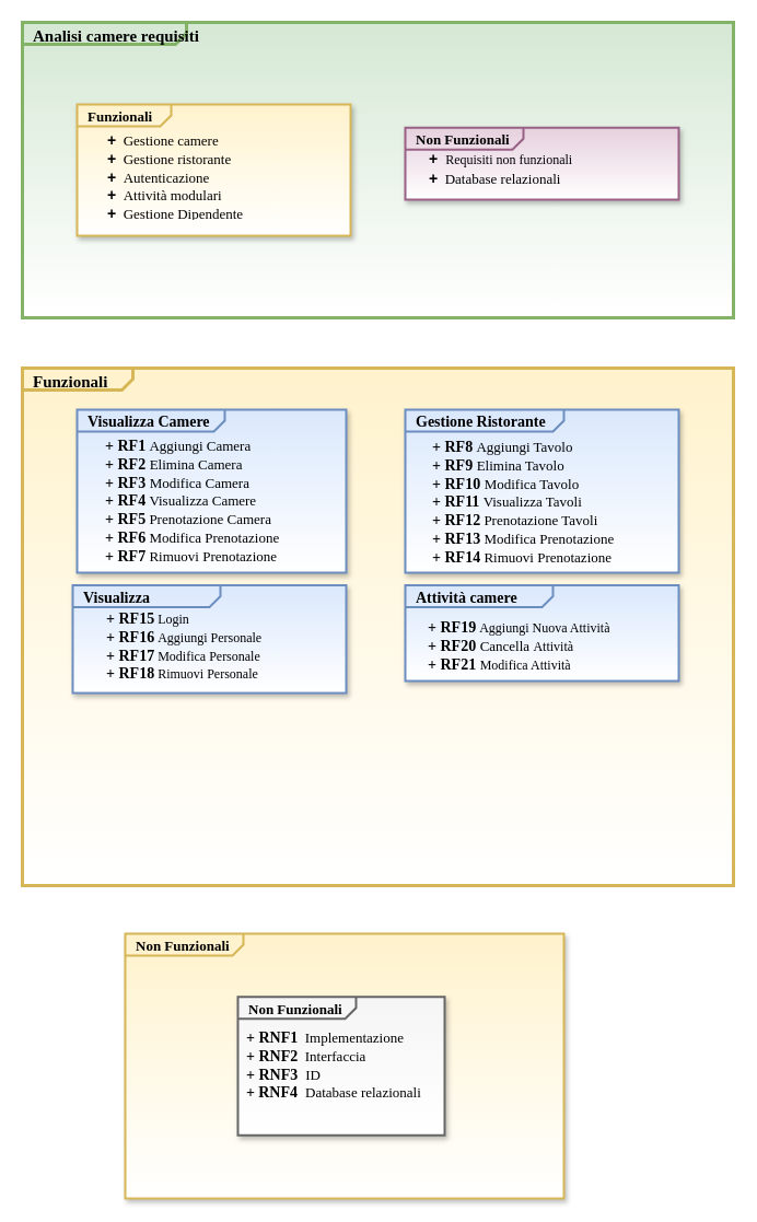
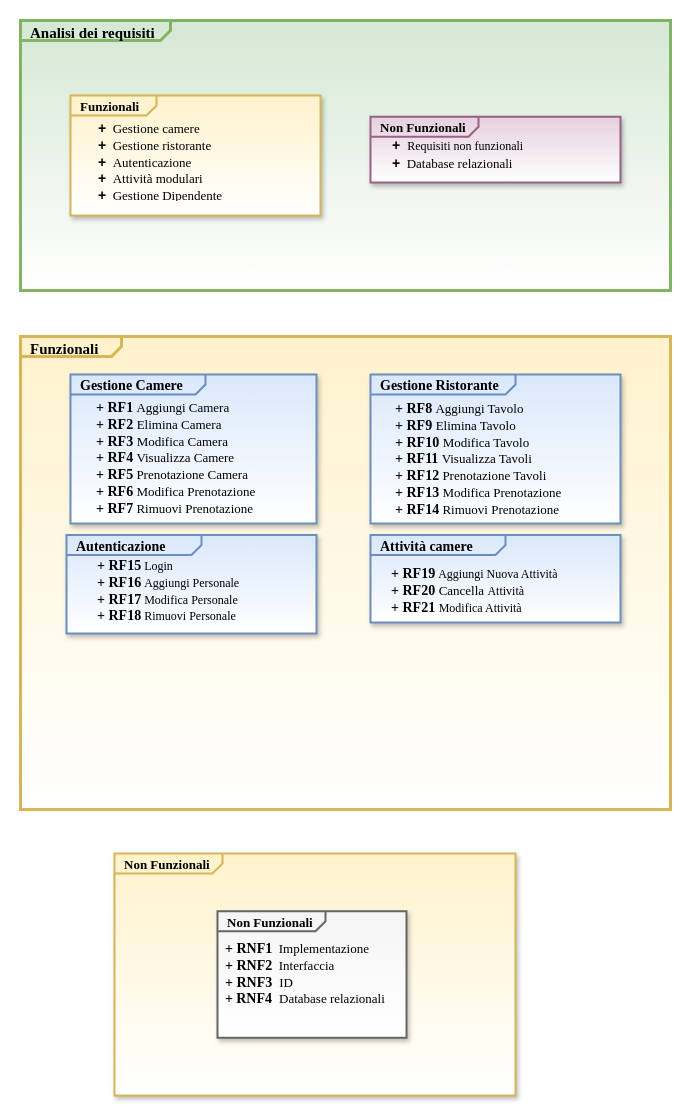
  <mxCell id="0" />
  <mxCell id="1" parent="0" />
- <mxCell id="2" value="&lt;p style=&quot;margin: 0px ; margin-top: 4px ; margin-left: 10px ; text-align: left&quot;&gt;&lt;b&gt;&lt;font face=&quot;Times New Roman&quot; style=&quot;font-size: 15px&quot;&gt;Analisi camere requisiti&lt;/font&gt;&lt;/b&gt;&lt;/p&gt;" style="html=1;shape=mxgraph.sysml.package;align=left;spacingLeft=5;verticalAlign=top;spacingTop=-3;labelX=150;html=1;overflow=fill;strokeColor=#82b366;strokeWidth=3;fillColor=#d5e8d4;gradientColor=#FFFFFF;" parent="1" vertex="1"><mxGeometry x="20" y="20" width="650" height="270" as="geometry" /></mxCell>
+ <mxCell id="2" value="&lt;p style=&quot;margin: 0px ; margin-top: 4px ; margin-left: 10px ; text-align: left&quot;&gt;&lt;b&gt;&lt;font face=&quot;Times New Roman&quot; style=&quot;font-size: 15px&quot;&gt;Analisi dei requisiti&lt;/font&gt;&lt;/b&gt;&lt;/p&gt;" style="html=1;shape=mxgraph.sysml.package;align=left;spacingLeft=5;verticalAlign=top;spacingTop=-3;labelX=150;html=1;overflow=fill;strokeColor=#82b366;strokeWidth=3;fillColor=#d5e8d4;gradientColor=#FFFFFF;" parent="1" vertex="1"><mxGeometry x="20" y="20" width="650" height="270" as="geometry" /></mxCell>
  <mxCell id="3" value="&lt;p style=&quot;margin: 0px ; margin-top: 4px ; margin-left: 10px ; text-align: left&quot;&gt;&lt;b&gt;&lt;font style=&quot;font-size: 13px&quot; face=&quot;Times New Roman&quot;&gt;Non Funzionali&lt;/font&gt;&lt;/b&gt;&lt;/p&gt;" style="html=1;shape=mxgraph.sysml.package;align=left;spacingLeft=5;verticalAlign=top;spacingTop=-3;labelX=108;html=1;overflow=fill;strokeColor=#996185;strokeWidth=2;fontSize=12;fillColor=#e6d0de;shadow=1;gradientColor=#FFFFFF;" parent="1" vertex="1"><mxGeometry x="370" y="116.25" width="250" height="65.75" as="geometry" /></mxCell>
  <mxCell id="4" value="&lt;p style=&quot;margin: 0px ; margin-top: 4px ; margin-left: 10px ; text-align: left&quot;&gt;&lt;b&gt;&lt;font face=&quot;Times New Roman&quot; style=&quot;font-size: 13px&quot;&gt;Funzionali&lt;/font&gt;&lt;/b&gt;&lt;/p&gt;" style="html=1;shape=mxgraph.sysml.package;align=left;spacingLeft=5;verticalAlign=top;spacingTop=-3;labelX=86;html=1;overflow=fill;fontSize=12;strokeColor=#d6b656;fillColor=#fff2cc;strokeWidth=2;shadow=1;gradientColor=#FFFFFF;" parent="1" vertex="1"><mxGeometry x="70" y="95" width="250" height="120" as="geometry" /></mxCell>
  <mxCell id="5" value="&lt;font style=&quot;font-size: 14px&quot;&gt;&lt;font&gt;&lt;b&gt;&lt;font style=&quot;font-size: 14px&quot;&gt;+&lt;/font&gt;&lt;font face=&quot;Times New Roman&quot; style=&quot;font-size: 13px&quot;&gt;&amp;nbsp;&amp;nbsp;&lt;/font&gt;&lt;/b&gt;&lt;/font&gt;&lt;span style=&quot;font-size: 13px ; font-family: &amp;#34;times new roman&amp;#34;&quot;&gt;Gestione camere&lt;/span&gt;&lt;br&gt;&lt;b&gt;&lt;font style=&quot;font-size: 14px&quot;&gt;+&lt;/font&gt;&lt;/b&gt;&lt;span style=&quot;font-size: 13px ; font-family: &amp;#34;times new roman&amp;#34;&quot;&gt;&amp;nbsp;&lt;/span&gt;&lt;span style=&quot;font-size: 13px ; font-family: &amp;#34;times new roman&amp;#34;&quot;&gt;&amp;nbsp;Gestione ristorante&lt;/span&gt;&lt;br&gt;&lt;b&gt;&lt;font style=&quot;font-size: 14px&quot;&gt;+&lt;/font&gt;&lt;/b&gt;&lt;span style=&quot;font-size: 13px ; font-family: &amp;#34;times new roman&amp;#34;&quot;&gt;&amp;nbsp;&amp;nbsp;&lt;/span&gt;&lt;span style=&quot;font-size: 13px ; font-family: &amp;#34;times new roman&amp;#34;&quot;&gt;Autenticazione&lt;/span&gt;&lt;br&gt;&lt;b&gt;&lt;font style=&quot;font-size: 14px&quot;&gt;+&lt;/font&gt;&lt;/b&gt;&lt;span style=&quot;font-size: 13px ; font-family: &amp;#34;times new roman&amp;#34;&quot;&gt;&amp;nbsp;&lt;/span&gt;&lt;span style=&quot;font-family: &amp;#34;times new roman&amp;#34; ; font-size: 13px&quot;&gt;&amp;nbsp;Attività modulari&lt;br&gt;&lt;/span&gt;&lt;b&gt;+&lt;/b&gt;&lt;span style=&quot;font-size: 13px ; font-family: &amp;#34;times new roman&amp;#34;&quot;&gt;&amp;nbsp;&lt;/span&gt;&lt;span style=&quot;font-family: &amp;#34;times new roman&amp;#34; ; font-size: 13px&quot;&gt;&amp;nbsp;Gestione Dipendente&lt;br&gt;&lt;/span&gt;&lt;/font&gt;" style="text;strokeColor=none;fillColor=none;html=1;whiteSpace=wrap;verticalAlign=middle;overflow=hidden;" parent="1" vertex="1"><mxGeometry x="96" y="117.5" width="160" height="85" as="geometry" /></mxCell>
  <mxCell id="6" value="&lt;b style=&quot;font-size: 14px&quot;&gt;+&lt;font face=&quot;Times New Roman&quot;&gt;&amp;nbsp;&amp;nbsp;&lt;/font&gt;&lt;/b&gt;&lt;span style=&quot;font-family: &amp;#34;times new roman&amp;#34;&quot;&gt;Requisiti non funzionali&lt;/span&gt;&lt;br&gt;&lt;div&gt;&lt;b&gt;&lt;font style=&quot;font-size: 14px&quot;&gt;+&lt;/font&gt;&lt;/b&gt;&lt;span style=&quot;font-size: 13px ; font-family: &amp;#34;times new roman&amp;#34;&quot;&gt;&amp;nbsp;&lt;/span&gt;&lt;span style=&quot;font-size: 13px ; font-family: &amp;#34;times new roman&amp;#34;&quot;&gt;&amp;nbsp;Database relazionali&lt;/span&gt;&lt;br&gt;&lt;/div&gt;" style="text;html=1;whiteSpace=wrap;verticalAlign=middle;overflow=hidden;" parent="1" vertex="1"><mxGeometry x="390" y="134" width="180" height="39" as="geometry" /></mxCell>
  <mxCell id="7" value="&lt;p style=&quot;margin: 0px ; margin-top: 4px ; margin-left: 10px ; text-align: left&quot;&gt;&lt;b&gt;&lt;font style=&quot;font-size: 15px&quot; face=&quot;Times New Roman&quot;&gt;Funzionali&lt;/font&gt;&lt;/b&gt;&lt;/p&gt;" style="html=1;shape=mxgraph.sysml.package;align=left;spacingLeft=5;verticalAlign=top;spacingTop=0;labelX=101;html=1;overflow=fill;strokeColor=#d6b656;fillColor=#fff2cc;strokeWidth=3;noLabel=0;autosize=0;gradientColor=#FFFFFF;" parent="1" vertex="1"><mxGeometry x="20" y="336" width="650" height="473" as="geometry" /></mxCell>
- <mxCell id="8" value="&lt;p style=&quot;margin: 0px ; margin-top: 4px ; margin-left: 10px ; text-align: left&quot;&gt;&lt;b&gt;&lt;font style=&quot;font-size: 14px&quot; face=&quot;Times New Roman&quot;&gt;Visualizza Camere&lt;/font&gt;&lt;/b&gt;&lt;/p&gt;" style="html=1;shape=mxgraph.sysml.package;align=left;spacingLeft=5;verticalAlign=top;spacingTop=-3;labelX=135;html=1;overflow=fill;strokeColor=#6c8ebf;strokeWidth=2;fontSize=12;fillColor=#dae8fc;shadow=1;gradientColor=#FFFFFF;" parent="1" vertex="1"><mxGeometry x="70" y="374" width="246" height="149" as="geometry" /></mxCell>
+ <mxCell id="8" value="&lt;p style=&quot;margin: 0px ; margin-top: 4px ; margin-left: 10px ; text-align: left&quot;&gt;&lt;b&gt;&lt;font style=&quot;font-size: 14px&quot; face=&quot;Times New Roman&quot;&gt;Gestione Camere&lt;/font&gt;&lt;/b&gt;&lt;/p&gt;" style="html=1;shape=mxgraph.sysml.package;align=left;spacingLeft=5;verticalAlign=top;spacingTop=-3;labelX=135;html=1;overflow=fill;strokeColor=#6c8ebf;strokeWidth=2;fontSize=12;fillColor=#dae8fc;shadow=1;gradientColor=#FFFFFF;" parent="1" vertex="1"><mxGeometry x="70" y="374" width="246" height="149" as="geometry" /></mxCell>
  <mxCell id="9" value="&lt;p style=&quot;margin: 0px ; margin-top: 4px ; margin-left: 10px ; text-align: left&quot;&gt;&lt;b&gt;&lt;font style=&quot;font-size: 14px&quot; face=&quot;Times New Roman&quot;&gt;Gestione Ristorante&lt;/font&gt;&lt;/b&gt;&lt;/p&gt;" style="html=1;shape=mxgraph.sysml.package;align=left;spacingLeft=5;verticalAlign=top;spacingTop=-3;labelX=145;html=1;overflow=fill;strokeColor=#6c8ebf;strokeWidth=2;fontSize=12;fillColor=#dae8fc;shadow=1;gradientColor=#FFFFFF;" parent="1" vertex="1"><mxGeometry x="370" y="374" width="250" height="149" as="geometry" /></mxCell>
  <mxCell id="10" value="&lt;font&gt;&lt;font&gt;&lt;font style=&quot;font-weight: bold ; font-size: 14px&quot;&gt;+ RF1&lt;/font&gt;&lt;font style=&quot;font-size: 13px&quot;&gt;&lt;b&gt;&amp;nbsp;&lt;/b&gt;Aggiungi Camera&lt;br&gt;&lt;/font&gt;&lt;/font&gt;&lt;span style=&quot;font-size: 14px ; font-weight: 700&quot;&gt;+ RF2 &lt;/span&gt;&lt;font style=&quot;font-size: 13px&quot;&gt;Elimina Camera&lt;/font&gt;&lt;br&gt;&lt;span style=&quot;font-size: 14px ; font-weight: 700&quot;&gt;+ RF3 &lt;/span&gt;&lt;font style=&quot;font-size: 13px&quot;&gt;Modifica Camera&lt;/font&gt;&lt;br&gt;&lt;b&gt;&lt;font style=&quot;font-size: 14px&quot;&gt;+ RF4&lt;/font&gt;&lt;/b&gt;&lt;span style=&quot;font-size: 13px&quot;&gt;&amp;nbsp;&lt;/span&gt;&lt;span style=&quot;font-size: 13px&quot;&gt;Visualizza Camere&lt;/span&gt;&lt;br&gt;&lt;b&gt;&lt;font style=&quot;font-size: 14px&quot;&gt;+ RF5&lt;/font&gt;&lt;/b&gt;&lt;span style=&quot;font-size: 13px&quot;&gt;&amp;nbsp;Prenotazione Camera&lt;/span&gt;&lt;br&gt;&lt;b&gt;&lt;font style=&quot;font-size: 14px&quot;&gt;+ RF6&lt;/font&gt;&lt;/b&gt;&lt;span style=&quot;font-size: 13px&quot;&gt;&amp;nbsp;&lt;/span&gt;&lt;span style=&quot;font-size: 13px&quot;&gt;Modifica Prenotazione&lt;/span&gt;&lt;br&gt;&lt;b&gt;&lt;font style=&quot;font-size: 14px&quot;&gt;+ RF7&lt;/font&gt;&lt;/b&gt;&lt;span style=&quot;font-size: 13px&quot;&gt;&amp;nbsp;&lt;/span&gt;&lt;span style=&quot;font-size: 13px&quot;&gt;Rimuovi Prenotazione&lt;/span&gt;&lt;/font&gt;" style="text;strokeColor=none;fillColor=none;html=1;whiteSpace=wrap;verticalAlign=middle;overflow=hidden;fontFamily=Times New Roman;" parent="1" vertex="1"><mxGeometry x="94" y="397.5" width="220" height="120.5" as="geometry" /></mxCell>
- <mxCell id="11" value="&lt;p style=&quot;margin: 0px ; margin-top: 4px ; margin-left: 10px ; text-align: left&quot;&gt;&lt;b&gt;&lt;font style=&quot;font-size: 14px&quot; face=&quot;Times New Roman&quot;&gt;Visualizza&lt;/font&gt;&lt;/b&gt;&lt;/p&gt;" style="html=1;shape=mxgraph.sysml.package;align=left;spacingLeft=5;verticalAlign=top;spacingTop=-3;labelX=135;html=1;overflow=fill;strokeColor=#6c8ebf;strokeWidth=2;fontSize=12;fillColor=#dae8fc;shadow=1;gradientColor=#FFFFFF;" parent="1" vertex="1"><mxGeometry x="66" y="534.5" width="250" height="98.5" as="geometry" /></mxCell>
+ <mxCell id="11" value="&lt;p style=&quot;margin: 0px ; margin-top: 4px ; margin-left: 10px ; text-align: left&quot;&gt;&lt;b&gt;&lt;font style=&quot;font-size: 14px&quot; face=&quot;Times New Roman&quot;&gt;Autenticazione&lt;/font&gt;&lt;/b&gt;&lt;/p&gt;" style="html=1;shape=mxgraph.sysml.package;align=left;spacingLeft=5;verticalAlign=top;spacingTop=-3;labelX=135;html=1;overflow=fill;strokeColor=#6c8ebf;strokeWidth=2;fontSize=12;fillColor=#dae8fc;shadow=1;gradientColor=#FFFFFF;" parent="1" vertex="1"><mxGeometry x="66" y="534.5" width="250" height="98.5" as="geometry" /></mxCell>
  <mxCell id="12" value="&lt;p style=&quot;margin: 0px ; margin-top: 4px ; margin-left: 10px ; text-align: left&quot;&gt;&lt;b&gt;&lt;font style=&quot;font-size: 14px&quot; face=&quot;Times New Roman&quot;&gt;Attività camere&lt;/font&gt;&lt;/b&gt;&lt;/p&gt;" style="html=1;shape=mxgraph.sysml.package;align=left;spacingLeft=5;verticalAlign=top;spacingTop=-3;labelX=135;html=1;overflow=fill;strokeColor=#6c8ebf;strokeWidth=2;fontSize=12;fillColor=#dae8fc;shadow=1;gradientColor=#FFFFFF;" parent="1" vertex="1"><mxGeometry x="370" y="534.5" width="250" height="87.5" as="geometry" /></mxCell>
  <mxCell id="13" value="&lt;p style=&quot;margin: 0px ; margin-top: 4px ; margin-left: 10px ; text-align: left&quot;&gt;&lt;b&gt;&lt;font style=&quot;font-size: 13px&quot; face=&quot;Times New Roman&quot;&gt;Non Funzionali&lt;/font&gt;&lt;/b&gt;&lt;/p&gt;" style="html=1;shape=mxgraph.sysml.package;align=left;spacingLeft=5;verticalAlign=top;spacingTop=-3;labelX=108;html=1;overflow=fill;strokeWidth=2;fontSize=12;shadow=1;strokeColor=#d6b656;fillColor=#fff2cc;gradientColor=#FFFFFF;" parent="1" vertex="1"><mxGeometry x="114" y="853" width="401" height="242" as="geometry" /></mxCell>
  <mxCell id="14" value="&lt;p style=&quot;margin: 0px ; margin-top: 4px ; margin-left: 10px ; text-align: left&quot;&gt;&lt;b&gt;&lt;font style=&quot;font-size: 13px&quot; face=&quot;Times New Roman&quot;&gt;Non Funzionali&lt;/font&gt;&lt;/b&gt;&lt;/p&gt;" style="html=1;shape=mxgraph.sysml.package;align=left;spacingLeft=5;verticalAlign=top;spacingTop=-3;labelX=108;html=1;overflow=fill;strokeWidth=2;fontSize=12;shadow=1;strokeColor=#666666;fillColor=#f5f5f5;gradientColor=#FFFFFF;" parent="1" vertex="1"><mxGeometry x="217" y="910.75" width="189" height="126.5" as="geometry" /></mxCell>
  <mxCell id="15" value="&lt;font&gt;&lt;font&gt;&lt;font style=&quot;font-weight: bold ; font-size: 14px&quot;&gt;+ RNF1&lt;/font&gt;&lt;font style=&quot;font-weight: bold ; font-size: 13px&quot;&gt;&amp;nbsp; &lt;/font&gt;&lt;font style=&quot;font-size: 13px&quot;&gt;Implementazione&lt;/font&gt;&lt;/font&gt;&lt;br&gt;&lt;b&gt;&lt;font style=&quot;font-size: 14px&quot;&gt;+ RNF2&lt;/font&gt;&lt;/b&gt;&lt;span style=&quot;font-size: 13px;&quot;&gt;&amp;nbsp;&lt;/span&gt;&lt;span style=&quot;font-size: 13px;&quot;&gt;&amp;nbsp;Interfaccia&lt;br&gt;&lt;/span&gt;&lt;font&gt;&lt;b style=&quot;font-size: 14px&quot;&gt;+ RNF3&amp;nbsp; &lt;/b&gt;&lt;font style=&quot;font-size: 13px&quot;&gt;ID&lt;/font&gt;&lt;br&gt;&lt;/font&gt;&lt;b&gt;&lt;font style=&quot;font-size: 14px&quot;&gt;+&lt;/font&gt;&lt;/b&gt;&lt;span style=&quot;font-size: 13px;&quot;&gt;&amp;nbsp;&lt;/span&gt;&lt;b&gt;&lt;font style=&quot;font-size: 14px&quot;&gt;RNF4&amp;nbsp;&amp;nbsp;&lt;/font&gt;&lt;/b&gt;&lt;span style=&quot;font-size: 13px;&quot;&gt;Database relazionali&lt;/span&gt;&lt;br&gt;&lt;/font&gt;" style="text;strokeColor=none;fillColor=none;html=1;whiteSpace=wrap;verticalAlign=middle;overflow=hidden;fontFamily=Times New Roman;" parent="1" vertex="1"><mxGeometry x="223" y="937" width="183" height="74" as="geometry" /></mxCell>
  <mxCell id="16" value="&lt;font&gt;&lt;font&gt;&lt;font style=&quot;font-weight: bold ; font-size: 14px&quot;&gt;+ RF8&lt;/font&gt;&lt;font style=&quot;font-size: 13px&quot;&gt;&lt;b&gt;&amp;nbsp;&lt;/b&gt;Aggiungi Tavolo&lt;br&gt;&lt;/font&gt;&lt;/font&gt;&lt;span style=&quot;font-size: 14px ; font-weight: 700&quot;&gt;+ RF9&amp;nbsp;&lt;/span&gt;&lt;font style=&quot;font-size: 13px&quot;&gt;Elimina Tavolo&lt;/font&gt;&lt;br&gt;&lt;span style=&quot;font-size: 14px ; font-weight: 700&quot;&gt;+ RF10&amp;nbsp;&lt;/span&gt;&lt;font style=&quot;font-size: 13px&quot;&gt;Modifica Tavolo&lt;/font&gt;&lt;br&gt;&lt;b&gt;&lt;font style=&quot;font-size: 14px&quot;&gt;+ RF11&lt;/font&gt;&lt;/b&gt;&lt;span style=&quot;font-size: 13px&quot;&gt;&amp;nbsp;&lt;/span&gt;&lt;span style=&quot;font-size: 13px&quot;&gt;Visualizza Tavoli&lt;/span&gt;&lt;br&gt;&lt;b&gt;&lt;font style=&quot;font-size: 14px&quot;&gt;+ RF12&lt;/font&gt;&lt;/b&gt;&lt;span style=&quot;font-size: 13px&quot;&gt;&amp;nbsp;Prenotazione Tavoli&lt;/span&gt;&lt;br&gt;&lt;b&gt;&lt;font style=&quot;font-size: 14px&quot;&gt;+ RF13&lt;/font&gt;&lt;/b&gt;&lt;span style=&quot;font-size: 13px&quot;&gt;&amp;nbsp;&lt;/span&gt;&lt;span style=&quot;font-size: 13px&quot;&gt;Modifica Prenotazione&lt;/span&gt;&lt;br&gt;&lt;b&gt;&lt;font style=&quot;font-size: 14px&quot;&gt;+ RF14&lt;/font&gt;&lt;/b&gt;&lt;span style=&quot;font-size: 13px&quot;&gt;&amp;nbsp;&lt;/span&gt;&lt;span style=&quot;font-size: 13px&quot;&gt;Rimuovi Prenotazione&lt;/span&gt;&lt;/font&gt;" style="text;strokeColor=none;fillColor=none;html=1;whiteSpace=wrap;verticalAlign=middle;overflow=hidden;fontFamily=Times New Roman;" vertex="1" parent="1"><mxGeometry x="393" y="399" width="220" height="120.5" as="geometry" /></mxCell>
  <mxCell id="17" value="&lt;font&gt;&lt;font style=&quot;font-size: 14px&quot;&gt;&lt;font style=&quot;font-size: 14px&quot;&gt;&lt;b&gt;+ RF15&lt;/b&gt;&lt;/font&gt;&lt;font style=&quot;font-size: 12px&quot;&gt;&lt;span&gt;&amp;nbsp;&lt;/span&gt;Login&lt;br style=&quot;font-size: 12px&quot;&gt;&lt;/font&gt;&lt;/font&gt;&lt;span style=&quot;font-weight: 700&quot;&gt;&lt;font style=&quot;font-size: 14px&quot;&gt;+ RF16&lt;/font&gt;&lt;/span&gt;&lt;span style=&quot;font-size: 12px ; font-weight: 700&quot;&gt;&amp;nbsp;&lt;/span&gt;&lt;font style=&quot;font-size: 12px&quot;&gt;Aggiungi Personale&lt;/font&gt;&lt;br style=&quot;font-size: 12px&quot;&gt;&lt;span style=&quot;font-weight: 700&quot;&gt;&lt;font style=&quot;font-size: 14px&quot;&gt;+ RF17&lt;/font&gt;&lt;/span&gt;&lt;span style=&quot;font-size: 12px ; font-weight: 700&quot;&gt; &lt;/span&gt;&lt;span style=&quot;font-size: 12px&quot;&gt;Modifica Personale&lt;/span&gt;&lt;br style=&quot;font-size: 12px&quot;&gt;&lt;b&gt;&lt;font style=&quot;font-size: 14px&quot;&gt;+ RF18&lt;/font&gt;&lt;/b&gt;&lt;span style=&quot;font-size: 12px&quot;&gt;&amp;nbsp;Rimuovi Personale&lt;/span&gt;&lt;br&gt;&lt;/font&gt;" style="text;strokeColor=none;fillColor=none;html=1;whiteSpace=wrap;verticalAlign=middle;overflow=hidden;fontFamily=Times New Roman;fontSize=12;" vertex="1" parent="1"><mxGeometry x="95" y="552" width="176" height="77" as="geometry" /></mxCell>
  <mxCell id="18" value="&lt;font&gt;&lt;font&gt;&lt;font style=&quot;font-weight: bold ; font-size: 14px&quot;&gt;+ RF19&lt;/font&gt;&lt;font style=&quot;font-size: 12px&quot;&gt;&lt;b&gt;&amp;nbsp;&lt;/b&gt;Aggiungi Nuova Attività&lt;br&gt;&lt;/font&gt;&lt;/font&gt;&lt;span style=&quot;font-size: 14px ; font-weight: 700&quot;&gt;+ RF20 &lt;/span&gt;&lt;span style=&quot;font-size: 13px&quot;&gt;Cancella&lt;b&gt;&amp;nbsp;&lt;/b&gt;&lt;/span&gt;&lt;font style=&quot;font-size: 12px&quot;&gt;Attività&lt;/font&gt;&lt;br&gt;&lt;span style=&quot;font-size: 14px ; font-weight: 700&quot;&gt;+ RF21&amp;nbsp;&lt;/span&gt;&lt;font style=&quot;font-size: 12px&quot;&gt;Modifica Attività&lt;/font&gt;&lt;br&gt;&lt;br&gt;&lt;br&gt;&lt;/font&gt;" style="text;strokeColor=none;fillColor=none;html=1;whiteSpace=wrap;verticalAlign=middle;overflow=hidden;fontFamily=Times New Roman;" vertex="1" parent="1"><mxGeometry x="389" y="563" width="212" height="55" as="geometry" /></mxCell>
